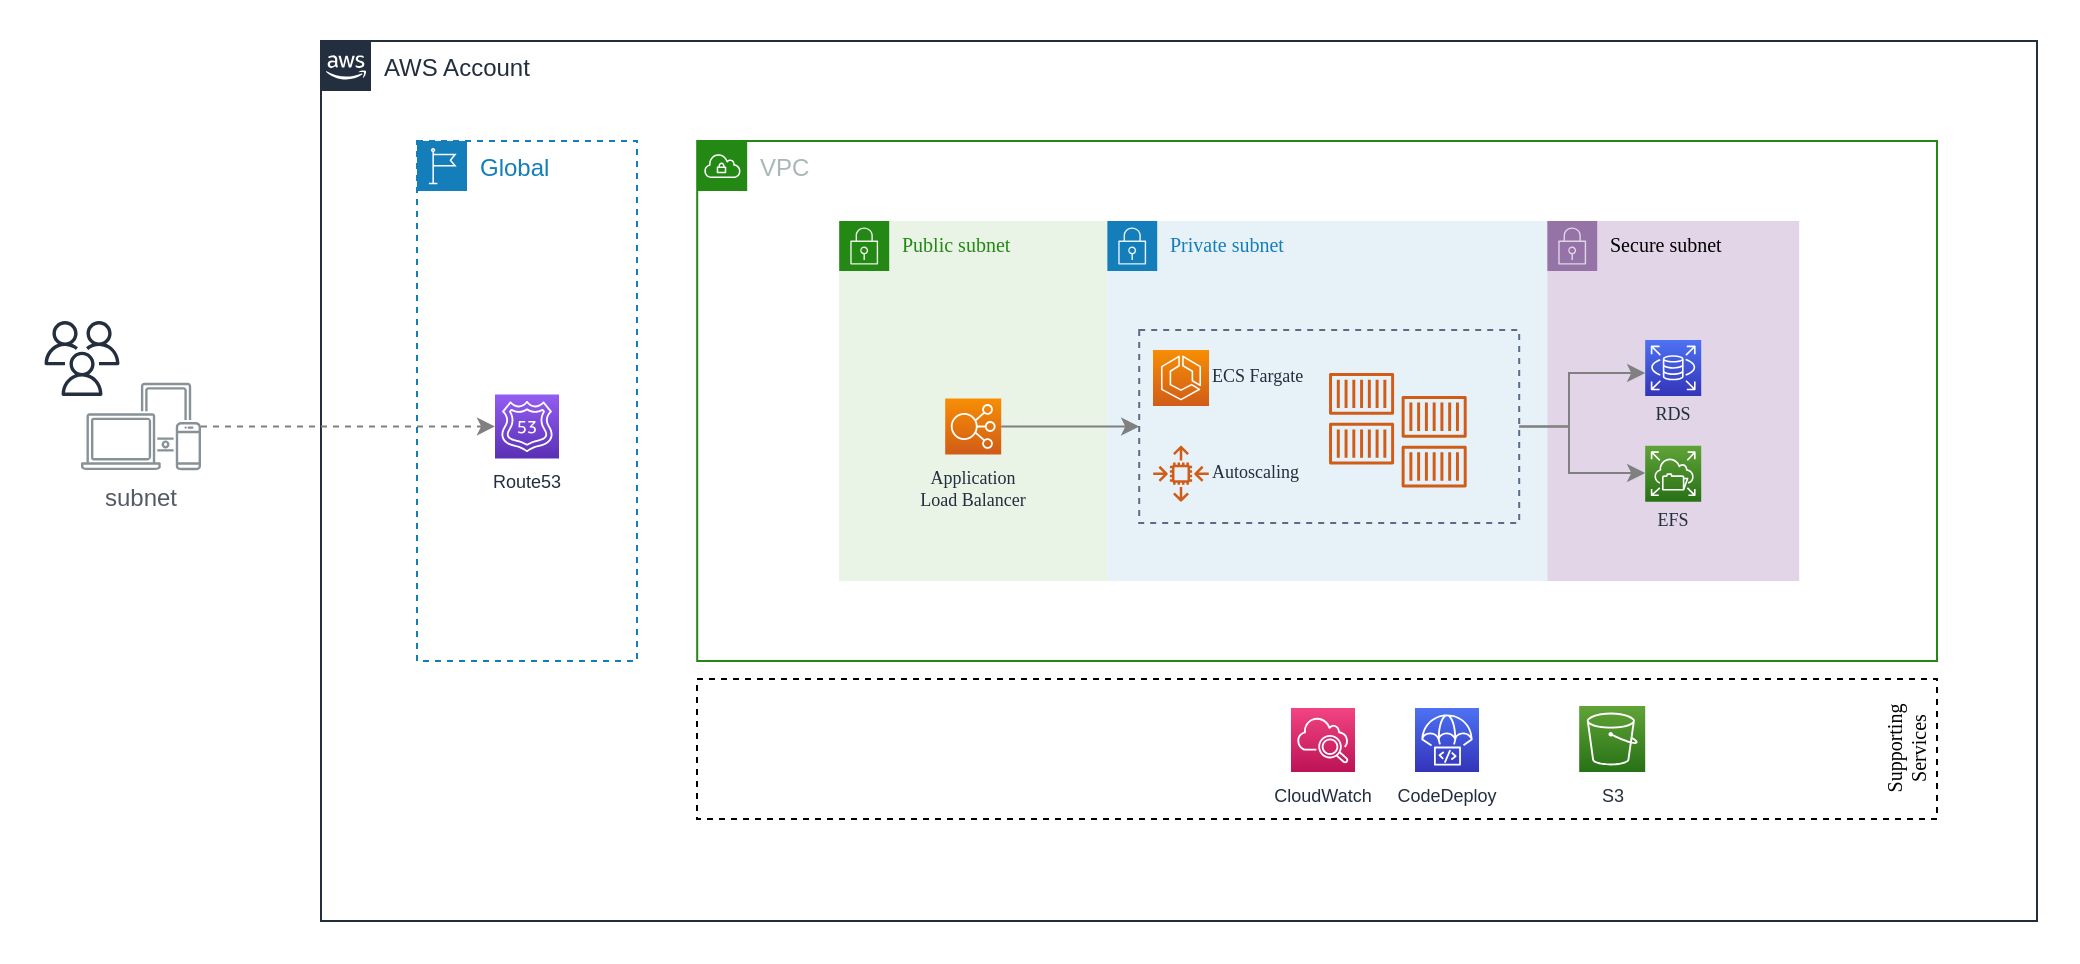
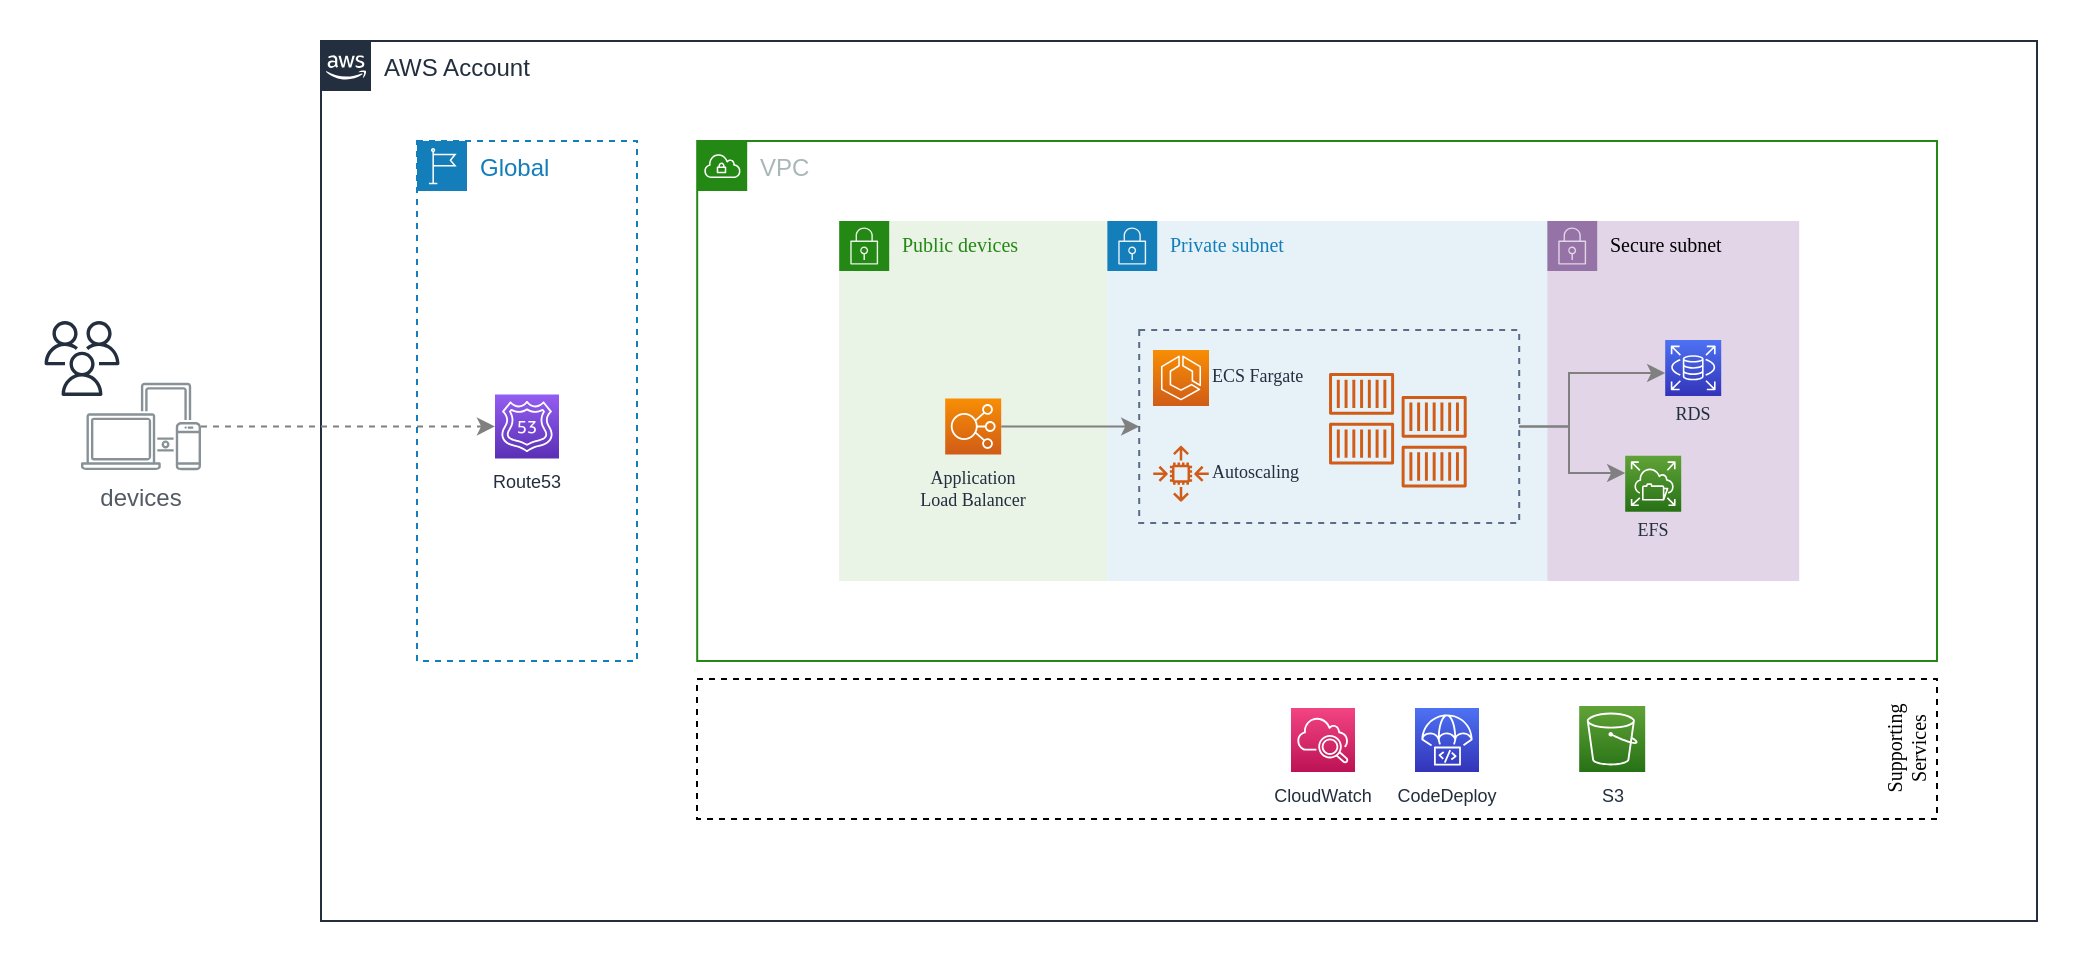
  <mxCell id="0" />
  <mxCell id="1" parent="0" />
  <mxCell id="2" value="AWS Account" style="points=[[0,0],[0.25,0],[0.5,0],[0.75,0],[1,0],[1,0.25],[1,0.5],[1,0.75],[1,1],[0.75,1],[0.5,1],[0.25,1],[0,1],[0,0.75],[0,0.5],[0,0.25]];outlineConnect=0;gradientColor=none;html=1;whiteSpace=wrap;fontSize=12;fontStyle=0;shape=mxgraph.aws4.group;grIcon=mxgraph.aws4.group_aws_cloud_alt;strokeColor=#232F3E;fillColor=none;verticalAlign=top;align=left;spacingLeft=30;fontColor=#232F3E;dashed=0;" vertex="1" parent="1"><mxGeometry x="160" y="20" width="858" height="440" as="geometry" /></mxCell>
  <mxCell id="3" value="VPC" style="points=[[0,0],[0.25,0],[0.5,0],[0.75,0],[1,0],[1,0.25],[1,0.5],[1,0.75],[1,1],[0.75,1],[0.5,1],[0.25,1],[0,1],[0,0.75],[0,0.5],[0,0.25]];outlineConnect=0;gradientColor=none;html=1;whiteSpace=wrap;fontSize=12;fontStyle=0;shape=mxgraph.aws4.group;grIcon=mxgraph.aws4.group_vpc;strokeColor=#248814;fillColor=none;verticalAlign=top;align=left;spacingLeft=30;fontColor=#AAB7B8;dashed=0;" vertex="1" parent="1"><mxGeometry x="348.1" y="70" width="619.9" height="260" as="geometry" /></mxCell>
  <mxCell id="4" value="Secure subnet" style="points=[[0,0],[0.25,0],[0.5,0],[0.75,0],[1,0],[1,0.25],[1,0.5],[1,0.75],[1,1],[0.75,1],[0.5,1],[0.25,1],[0,1],[0,0.75],[0,0.5],[0,0.25]];outlineConnect=0;html=1;whiteSpace=wrap;fontSize=10;fontStyle=0;shape=mxgraph.aws4.group;grIcon=mxgraph.aws4.group_security_group;grStroke=0;strokeColor=#9673a6;fillColor=#e1d5e7;verticalAlign=top;align=left;spacingLeft=30;dashed=0;fontFamily=Avenir;fontSource=https%3A%2F%2Ffonts.googleapis.com%2Fcss%3Ffamily%3DAvenir;" vertex="1" parent="1"><mxGeometry x="773.1" y="110" width="126" height="180" as="geometry" /></mxCell>
  <mxCell id="5" value="Private subnet" style="points=[[0,0],[0.25,0],[0.5,0],[0.75,0],[1,0],[1,0.25],[1,0.5],[1,0.75],[1,1],[0.75,1],[0.5,1],[0.25,1],[0,1],[0,0.75],[0,0.5],[0,0.25]];outlineConnect=0;gradientColor=none;html=1;whiteSpace=wrap;fontSize=10;fontStyle=0;shape=mxgraph.aws4.group;grIcon=mxgraph.aws4.group_security_group;grStroke=0;strokeColor=#147EBA;fillColor=#E6F2F8;verticalAlign=top;align=left;spacingLeft=30;fontColor=#147EBA;dashed=0;fontFamily=Avenir;fontSource=https%3A%2F%2Ffonts.googleapis.com%2Fcss%3Ffamily%3DAvenir;" vertex="1" parent="1"><mxGeometry x="553.1" y="110" width="220" height="180" as="geometry" /></mxCell>
- <mxCell id="6" value="Public subnet" style="points=[[0,0],[0.25,0],[0.5,0],[0.75,0],[1,0],[1,0.25],[1,0.5],[1,0.75],[1,1],[0.75,1],[0.5,1],[0.25,1],[0,1],[0,0.75],[0,0.5],[0,0.25]];outlineConnect=0;gradientColor=none;html=1;whiteSpace=wrap;fontSize=10;fontStyle=0;shape=mxgraph.aws4.group;grIcon=mxgraph.aws4.group_security_group;grStroke=0;strokeColor=#248814;fillColor=#E9F3E6;verticalAlign=top;align=left;spacingLeft=30;fontColor=#248814;dashed=0;fontFamily=Avenir;fontSource=https%3A%2F%2Ffonts.googleapis.com%2Fcss%3Ffamily%3DAvenir;" vertex="1" parent="1"><mxGeometry x="419.1" y="110" width="134" height="180" as="geometry" /></mxCell>
+ <mxCell id="6" value="Public devices" style="points=[[0,0],[0.25,0],[0.5,0],[0.75,0],[1,0],[1,0.25],[1,0.5],[1,0.75],[1,1],[0.75,1],[0.5,1],[0.25,1],[0,1],[0,0.75],[0,0.5],[0,0.25]];outlineConnect=0;gradientColor=none;html=1;whiteSpace=wrap;fontSize=10;fontStyle=0;shape=mxgraph.aws4.group;grIcon=mxgraph.aws4.group_security_group;grStroke=0;strokeColor=#248814;fillColor=#E9F3E6;verticalAlign=top;align=left;spacingLeft=30;fontColor=#248814;dashed=0;fontFamily=Avenir;fontSource=https%3A%2F%2Ffonts.googleapis.com%2Fcss%3Ffamily%3DAvenir;" vertex="1" parent="1"><mxGeometry x="419.1" y="110" width="134" height="180" as="geometry" /></mxCell>
  <mxCell id="7" value="Supporting Services" style="rounded=0;whiteSpace=wrap;html=1;fontSize=10;dashed=1;verticalAlign=bottom;fontFamily=Avenir;fontSource=https%3A%2F%2Ffonts.googleapis.com%2Fcss%3Ffamily%3DAvenir;horizontal=0;" vertex="1" parent="1"><mxGeometry x="348" y="339" width="620" height="70" as="geometry" /></mxCell>
  <mxCell id="8" value="" style="outlineConnect=0;fontColor=#232F3E;gradientColor=none;fillColor=#232F3E;strokeColor=none;dashed=0;verticalLabelPosition=top;verticalAlign=bottom;align=center;html=1;fontSize=12;fontStyle=0;aspect=fixed;pointerEvents=1;shape=mxgraph.aws4.users;labelPosition=center;" vertex="1" parent="1"><mxGeometry x="20" y="160.04" width="41" height="37.43" as="geometry" /></mxCell>
  <mxCell id="9" value="CodeDeploy" style="outlineConnect=0;fontColor=#232F3E;gradientColor=#4D72F3;gradientDirection=north;fillColor=#3334B9;strokeColor=#ffffff;dashed=0;verticalLabelPosition=bottom;verticalAlign=top;align=center;html=1;fontSize=9;fontStyle=0;aspect=fixed;shape=mxgraph.aws4.resourceIcon;resIcon=mxgraph.aws4.codedeploy;" vertex="1" parent="1"><mxGeometry x="707" y="353.5" width="32" height="32" as="geometry" /></mxCell>
  <mxCell id="10" style="edgeStyle=orthogonalEdgeStyle;rounded=0;orthogonalLoop=1;jettySize=auto;html=1;fontSize=9;strokeColor=#808080;dashed=1;" edge="1" parent="1" source="11" target="28"><mxGeometry relative="1" as="geometry"><mxPoint x="163.5" y="221" as="targetPoint" /><Array as="points"><mxPoint x="118" y="213" /><mxPoint x="118" y="213" /></Array></mxGeometry></mxCell>
- <mxCell id="11" value="subnet" style="outlineConnect=0;gradientColor=none;fontColor=#545B64;strokeColor=none;fillColor=#879196;dashed=0;verticalLabelPosition=bottom;verticalAlign=top;align=center;html=1;fontSize=12;fontStyle=0;aspect=fixed;shape=mxgraph.aws4.illustration_devices;pointerEvents=1" vertex="1" parent="1"><mxGeometry x="40" y="190.85" width="60" height="43.8" as="geometry" /></mxCell>
+ <mxCell id="11" value="devices" style="outlineConnect=0;gradientColor=none;fontColor=#545B64;strokeColor=none;fillColor=#879196;dashed=0;verticalLabelPosition=bottom;verticalAlign=top;align=center;html=1;fontSize=12;fontStyle=0;aspect=fixed;shape=mxgraph.aws4.illustration_devices;pointerEvents=1" vertex="1" parent="1"><mxGeometry x="40" y="190.85" width="60" height="43.8" as="geometry" /></mxCell>
  <mxCell id="12" value="S3" style="outlineConnect=0;fontColor=#232F3E;gradientColor=#60A337;gradientDirection=north;fillColor=#277116;strokeColor=#ffffff;dashed=0;verticalLabelPosition=bottom;verticalAlign=top;align=center;html=1;fontSize=9;fontStyle=0;aspect=fixed;shape=mxgraph.aws4.resourceIcon;resIcon=mxgraph.aws4.s3;" vertex="1" parent="1"><mxGeometry x="789.1" y="352.5" width="33" height="33" as="geometry" /></mxCell>
- <mxCell id="13" value="RDS" style="outlineConnect=0;fontColor=#232F3E;gradientColor=#4D72F3;gradientDirection=north;fillColor=#3334B9;strokeColor=#ffffff;dashed=0;verticalLabelPosition=bottom;verticalAlign=top;align=center;html=1;fontSize=9;fontStyle=0;aspect=fixed;shape=mxgraph.aws4.resourceIcon;resIcon=mxgraph.aws4.rds;fontFamily=Avenir;fontSource=https%3A%2F%2Ffonts.googleapis.com%2Fcss%3Ffamily%3DAvenir;spacing=0;" vertex="1" parent="1"><mxGeometry x="822.1" y="169.47" width="28" height="28" as="geometry" /></mxCell>
+ <mxCell id="13" value="RDS" style="outlineConnect=0;fontColor=#232F3E;gradientColor=#4D72F3;gradientDirection=north;fillColor=#3334B9;strokeColor=#ffffff;dashed=0;verticalLabelPosition=bottom;verticalAlign=top;align=center;html=1;fontSize=9;fontStyle=0;aspect=fixed;shape=mxgraph.aws4.resourceIcon;resIcon=mxgraph.aws4.rds;fontFamily=Avenir;fontSource=https%3A%2F%2Ffonts.googleapis.com%2Fcss%3Ffamily%3DAvenir;spacing=0;" vertex="1" parent="1"><mxGeometry x="832.1" y="169.47" width="28" height="28" as="geometry" /></mxCell>
  <mxCell id="14" style="edgeStyle=orthogonalEdgeStyle;rounded=0;orthogonalLoop=1;jettySize=auto;html=1;entryX=0;entryY=0.5;entryDx=0;entryDy=0;shadow=0;fontFamily=Avenir;fontSource=https%3A%2F%2Ffonts.googleapis.com%2Fcss%3Ffamily%3DAvenir;fontSize=7;fontColor=#D05C17;endArrow=classic;endFill=1;startSize=6;fillColor=#f5f5f5;strokeColor=#808080;" edge="1" parent="1" source="15"><mxGeometry relative="1" as="geometry"><mxPoint x="569.1" y="212.75" as="targetPoint" /><Array as="points"><mxPoint x="534" y="213" /></Array></mxGeometry></mxCell>
  <mxCell id="15" value="Application &lt;br style=&quot;font-size: 9px;&quot;&gt;Load Balancer" style="outlineConnect=0;fontColor=#232F3E;gradientColor=#F78E04;gradientDirection=north;fillColor=#D05C17;strokeColor=#ffffff;dashed=0;verticalLabelPosition=bottom;verticalAlign=top;align=center;html=1;fontSize=9;fontStyle=0;aspect=fixed;shape=mxgraph.aws4.resourceIcon;resIcon=mxgraph.aws4.elastic_load_balancing;fontFamily=Avenir;fontSource=https%3A%2F%2Ffonts.googleapis.com%2Fcss%3Ffamily%3DAvenir;" vertex="1" parent="1"><mxGeometry x="472.1" y="198.75" width="28" height="28" as="geometry" /></mxCell>
  <mxCell id="16" style="edgeStyle=orthogonalEdgeStyle;rounded=0;orthogonalLoop=1;jettySize=auto;html=1;exitX=1;exitY=0.5;exitDx=0;exitDy=0;shadow=0;fontFamily=Avenir;fontSource=https%3A%2F%2Ffonts.googleapis.com%2Fcss%3Ffamily%3DAvenir;fontSize=7;fontColor=#D05C17;endArrow=classic;endFill=1;startSize=6;strokeColor=#808080;" edge="1" parent="1" source="18" target="13"><mxGeometry relative="1" as="geometry"><Array as="points"><mxPoint x="784" y="213" /><mxPoint x="784" y="186" /></Array></mxGeometry></mxCell>
  <mxCell id="17" style="edgeStyle=orthogonalEdgeStyle;rounded=0;orthogonalLoop=1;jettySize=auto;html=1;shadow=0;fontFamily=Avenir;fontSource=https%3A%2F%2Ffonts.googleapis.com%2Fcss%3Ffamily%3DAvenir;fontSize=7;fontColor=#D05C17;endArrow=classic;endFill=1;startSize=6;strokeColor=#808080;" edge="1" parent="1" source="18" target="25"><mxGeometry relative="1" as="geometry"><Array as="points"><mxPoint x="784" y="213" /><mxPoint x="784" y="236" /></Array></mxGeometry></mxCell>
  <mxCell id="18" value="" style="fillColor=none;strokeColor=#5A6C86;dashed=1;verticalAlign=top;fontStyle=0;fontColor=#5A6C86;labelBackgroundColor=none;fontFamily=Avenir;fontSource=https%3A%2F%2Ffonts.googleapis.com%2Fcss%3Ffamily%3DAvenir;fontSize=7;" vertex="1" parent="1"><mxGeometry x="569.1" y="164.5" width="190" height="96.5" as="geometry" /></mxCell>
  <mxCell id="19" value="&lt;div style=&quot;font-size: 9px;&quot;&gt;ECS Fargate&lt;br style=&quot;font-size: 9px;&quot;&gt;&lt;/div&gt;" style="outlineConnect=0;fontColor=#232F3E;gradientColor=#F78E04;gradientDirection=north;fillColor=#D05C17;strokeColor=#ffffff;dashed=0;verticalLabelPosition=middle;verticalAlign=middle;align=left;html=1;fontSize=9;fontStyle=0;shape=mxgraph.aws4.resourceIcon;resIcon=mxgraph.aws4.ecs;fontFamily=Avenir;aspect=fixed;fontSource=https%3A%2F%2Ffonts.googleapis.com%2Fcss%3Ffamily%3DAvenir;labelPosition=right;" vertex="1" parent="1"><mxGeometry x="576" y="174.47" width="28" height="28" as="geometry" /></mxCell>
  <mxCell id="20" value="Autoscaling" style="outlineConnect=0;fontColor=#232F3E;gradientColor=none;fillColor=#D05C17;strokeColor=none;dashed=0;verticalLabelPosition=middle;verticalAlign=middle;align=left;html=1;fontSize=9;fontStyle=0;aspect=fixed;pointerEvents=1;shape=mxgraph.aws4.auto_scaling2;labelBackgroundColor=none;fontFamily=Avenir;fontSource=https%3A%2F%2Ffonts.googleapis.com%2Fcss%3Ffamily%3DAvenir;labelPosition=right;" vertex="1" parent="1"><mxGeometry x="576" y="222.34" width="28" height="28" as="geometry" /></mxCell>
  <mxCell id="21" value="" style="outlineConnect=0;fontColor=#232F3E;gradientColor=none;fillColor=#D05C17;strokeColor=none;dashed=0;verticalLabelPosition=bottom;verticalAlign=top;align=center;html=1;fontSize=12;fontStyle=0;aspect=fixed;pointerEvents=1;shape=mxgraph.aws4.container_1;labelBackgroundColor=none;fontFamily=Avenir;fontSource=https%3A%2F%2Ffonts.googleapis.com%2Fcss%3Ffamily%3DAvenir;" vertex="1" parent="1"><mxGeometry x="664" y="186" width="32.58" height="20.88" as="geometry" /></mxCell>
  <mxCell id="22" value="" style="outlineConnect=0;fontColor=#232F3E;gradientColor=none;fillColor=#D05C17;strokeColor=none;dashed=0;verticalLabelPosition=bottom;verticalAlign=top;align=center;html=1;fontSize=12;fontStyle=0;aspect=fixed;pointerEvents=1;shape=mxgraph.aws4.container_1;labelBackgroundColor=none;fontFamily=Avenir;fontSource=https%3A%2F%2Ffonts.googleapis.com%2Fcss%3Ffamily%3DAvenir;" vertex="1" parent="1"><mxGeometry x="664" y="210.87" width="32.58" height="20.88" as="geometry" /></mxCell>
  <mxCell id="23" value="" style="outlineConnect=0;fontColor=#232F3E;gradientColor=none;fillColor=#D05C17;strokeColor=none;dashed=0;verticalLabelPosition=bottom;verticalAlign=top;align=center;html=1;fontSize=12;fontStyle=0;aspect=fixed;pointerEvents=1;shape=mxgraph.aws4.container_1;labelBackgroundColor=none;fontFamily=Avenir;fontSource=https%3A%2F%2Ffonts.googleapis.com%2Fcss%3Ffamily%3DAvenir;" vertex="1" parent="1"><mxGeometry x="700.29" y="197.47" width="32.58" height="20.88" as="geometry" /></mxCell>
  <mxCell id="24" value="" style="outlineConnect=0;fontColor=#232F3E;gradientColor=none;fillColor=#D05C17;strokeColor=none;dashed=0;verticalLabelPosition=bottom;verticalAlign=top;align=center;html=1;fontSize=12;fontStyle=0;aspect=fixed;pointerEvents=1;shape=mxgraph.aws4.container_1;labelBackgroundColor=none;fontFamily=Avenir;fontSource=https%3A%2F%2Ffonts.googleapis.com%2Fcss%3Ffamily%3DAvenir;" vertex="1" parent="1"><mxGeometry x="700.29" y="222.34" width="32.58" height="20.88" as="geometry" /></mxCell>
- <mxCell id="25" value="EFS" style="points=[[0,0,0],[0.25,0,0],[0.5,0,0],[0.75,0,0],[1,0,0],[0,1,0],[0.25,1,0],[0.5,1,0],[0.75,1,0],[1,1,0],[0,0.25,0],[0,0.5,0],[0,0.75,0],[1,0.25,0],[1,0.5,0],[1,0.75,0]];outlineConnect=0;fontColor=#232F3E;gradientColor=#60A337;gradientDirection=north;fillColor=#277116;strokeColor=#ffffff;dashed=0;verticalLabelPosition=bottom;verticalAlign=top;align=center;html=1;fontSize=9;fontStyle=0;aspect=fixed;shape=mxgraph.aws4.resourceIcon;resIcon=mxgraph.aws4.elastic_file_system;labelBackgroundColor=none;fontFamily=Avenir;fontSource=https%3A%2F%2Ffonts.googleapis.com%2Fcss%3Ffamily%3DAvenir;spacing=0;" vertex="1" parent="1"><mxGeometry x="822.1" y="222.34" width="28" height="28" as="geometry" /></mxCell>
+ <mxCell id="25" value="EFS" style="points=[[0,0,0],[0.25,0,0],[0.5,0,0],[0.75,0,0],[1,0,0],[0,1,0],[0.25,1,0],[0.5,1,0],[0.75,1,0],[1,1,0],[0,0.25,0],[0,0.5,0],[0,0.75,0],[1,0.25,0],[1,0.5,0],[1,0.75,0]];outlineConnect=0;fontColor=#232F3E;gradientColor=#60A337;gradientDirection=north;fillColor=#277116;strokeColor=#ffffff;dashed=0;verticalLabelPosition=bottom;verticalAlign=top;align=center;html=1;fontSize=9;fontStyle=0;aspect=fixed;shape=mxgraph.aws4.resourceIcon;resIcon=mxgraph.aws4.elastic_file_system;labelBackgroundColor=none;fontFamily=Avenir;fontSource=https%3A%2F%2Ffonts.googleapis.com%2Fcss%3Ffamily%3DAvenir;spacing=0;" vertex="1" parent="1"><mxGeometry x="812.1" y="227.34" width="28" height="28" as="geometry" /></mxCell>
  <mxCell id="26" value="CloudWatch" style="sketch=0;points=[[0,0,0],[0.25,0,0],[0.5,0,0],[0.75,0,0],[1,0,0],[0,1,0],[0.25,1,0],[0.5,1,0],[0.75,1,0],[1,1,0],[0,0.25,0],[0,0.5,0],[0,0.75,0],[1,0.25,0],[1,0.5,0],[1,0.75,0]];points=[[0,0,0],[0.25,0,0],[0.5,0,0],[0.75,0,0],[1,0,0],[0,1,0],[0.25,1,0],[0.5,1,0],[0.75,1,0],[1,1,0],[0,0.25,0],[0,0.5,0],[0,0.75,0],[1,0.25,0],[1,0.5,0],[1,0.75,0]];outlineConnect=0;fontColor=#232F3E;gradientColor=#F34482;gradientDirection=north;fillColor=#BC1356;strokeColor=#ffffff;dashed=0;verticalLabelPosition=bottom;verticalAlign=top;align=center;html=1;fontSize=9;fontStyle=0;aspect=fixed;shape=mxgraph.aws4.resourceIcon;resIcon=mxgraph.aws4.cloudwatch_2;" vertex="1" parent="1"><mxGeometry x="645" y="353.5" width="32" height="32" as="geometry" /></mxCell>
  <mxCell id="27" value="Global" style="points=[[0,0],[0.25,0],[0.5,0],[0.75,0],[1,0],[1,0.25],[1,0.5],[1,0.75],[1,1],[0.75,1],[0.5,1],[0.25,1],[0,1],[0,0.75],[0,0.5],[0,0.25]];outlineConnect=0;gradientColor=none;html=1;whiteSpace=wrap;fontSize=12;fontStyle=0;container=1;pointerEvents=0;collapsible=0;recursiveResize=0;shape=mxgraph.aws4.group;grIcon=mxgraph.aws4.group_region;strokeColor=#147EBA;fillColor=none;verticalAlign=top;align=left;spacingLeft=30;fontColor=#147EBA;dashed=1;" vertex="1" parent="1"><mxGeometry x="208" y="70" width="110" height="260" as="geometry" /></mxCell>
  <mxCell id="28" value="Route53" style="outlineConnect=0;fontColor=#232F3E;gradientColor=#945DF2;gradientDirection=north;fillColor=#5A30B5;strokeColor=#ffffff;dashed=0;verticalLabelPosition=bottom;verticalAlign=top;align=center;html=1;fontSize=9;fontStyle=0;aspect=fixed;shape=mxgraph.aws4.resourceIcon;resIcon=mxgraph.aws4.route_53;" vertex="1" parent="27"><mxGeometry x="39" y="126.75" width="32" height="32" as="geometry" /></mxCell>
